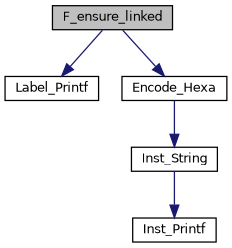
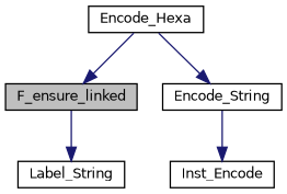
  digraph {
    rankdir=TB
    node [color=black fillcolor=white fontname=Helvetica fontsize=10 shape=record style=filled]
    edge [color=midnightblue fontname=Helvetica fontsize=10 labelfontname=Helvetica labelfontsize=10 style=solid]
    n1 [fillcolor=grey75 fontcolor=black height=0.2 label=F_ensure_linked width=0.4]
-   n2 [height=0.2 label=Label_Printf width=0.4]
+   n2 [height=0.2 label=Label_String width=0.4]
    n3 [height=0.2 label=Encode_Hexa width=0.4]
-   n4 [height=0.2 label=Inst_String width=0.4]
-   n5 [height=0.2 label=Inst_Printf width=0.4]
+   n4 [height=0.2 label=Encode_String width=0.4]
+   n5 [height=0.2 label=Inst_Encode width=0.4]
    n1 -> n2
-   n1 -> n3
+   n3 -> n1
    n3 -> n4
    n4 -> n5
  }
